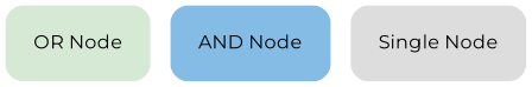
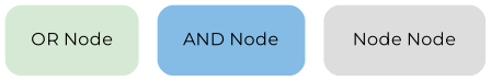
  digraph {
    fontname=Montserrat
    labelloc=t
    nodesep=0.2
    rankdir=TB
    ranksep=0.4
    splines=true
    node [fontname=Montserrat margin=0.28 shape=plaintext style="filled, rounded"]
    edge [color="#2B303A" fontname=Montserrat style=invis]
    n1 [color="#D6E9D5" label="OR Node"]
    n2 [color="#84BCE6" label="AND Node"]
-   n3 [color="#DDDDDD" label="Single Node"]
+   n3 [color="#DDDDDD" label="Node Node"]
    subgraph sub_1 {
      rank=same
      n1
      n2
      n3
    }
    n1 -> n2
    n2 -> n3
  }
